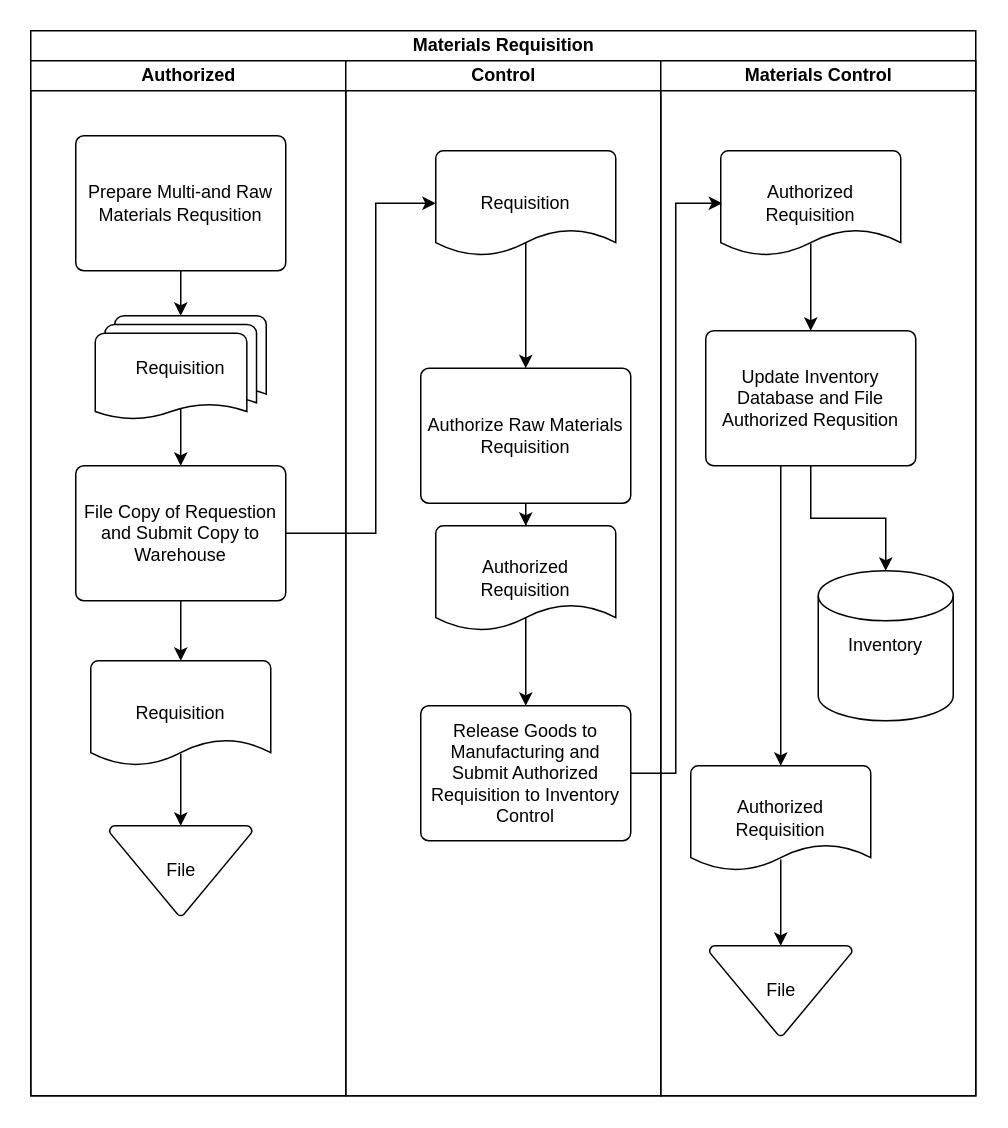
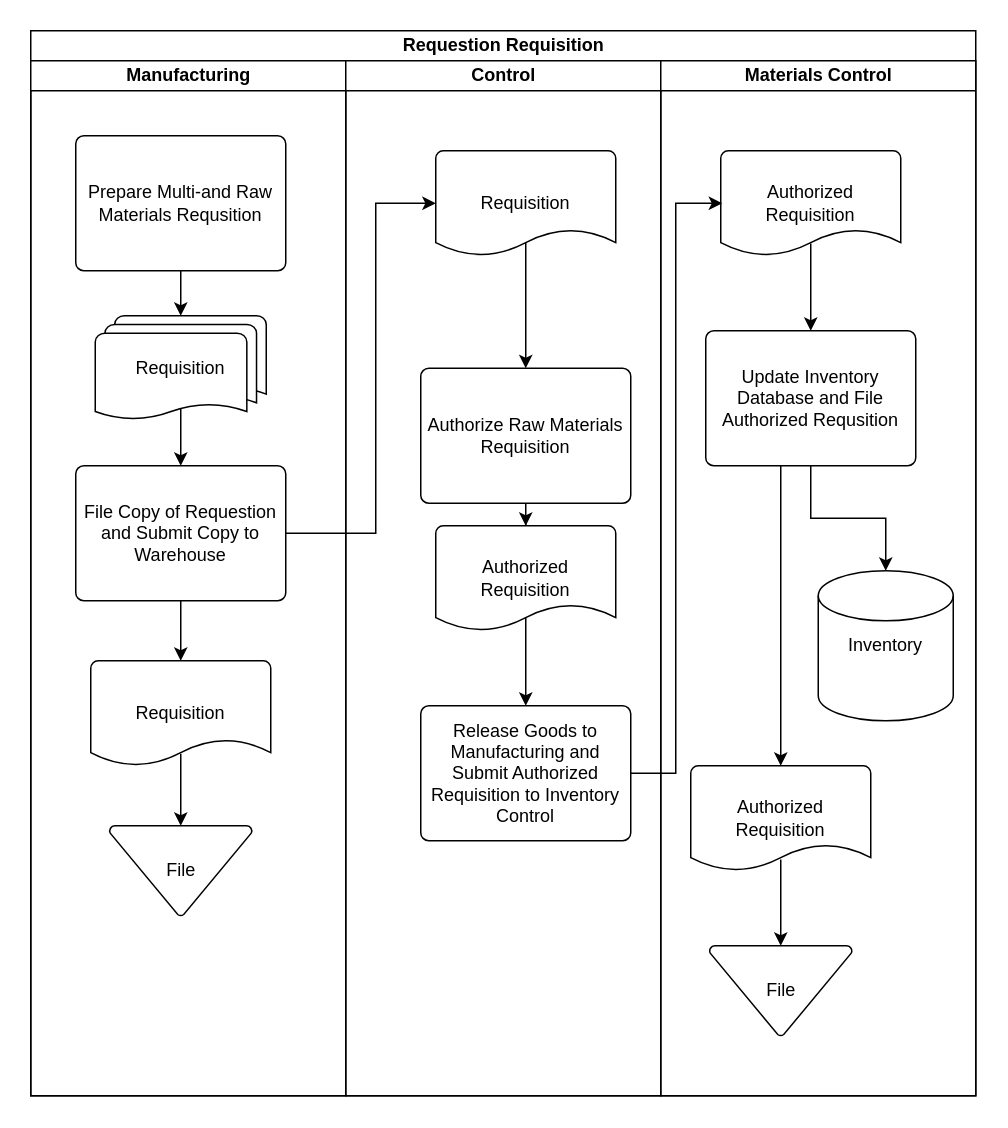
  <mxCell id="0" />
  <mxCell id="1" parent="0" />
- <mxCell id="2" value="Materials Requisition" style="swimlane;html=1;childLayout=stackLayout;startSize=20;fillColor=#ffffff;labelBackgroundColor=#ffffff;" parent="1" vertex="1"><mxGeometry x="20" y="20" width="630" height="710" as="geometry"><mxRectangle x="130" y="80" width="60" height="20" as="alternateBounds" /></mxGeometry></mxCell>
- <mxCell id="3" value="Authorized" style="swimlane;html=1;startSize=20;fillColor=#ffffff;labelBackgroundColor=#ffffff;" parent="2" vertex="1"><mxGeometry y="20" width="210" height="690" as="geometry" /></mxCell>
+ <mxCell id="2" value="Requestion Requisition" style="swimlane;html=1;childLayout=stackLayout;startSize=20;fillColor=#ffffff;labelBackgroundColor=#ffffff;" parent="1" vertex="1"><mxGeometry x="20" y="20" width="630" height="710" as="geometry"><mxRectangle x="130" y="80" width="60" height="20" as="alternateBounds" /></mxGeometry></mxCell>
+ <mxCell id="3" value="Manufacturing" style="swimlane;html=1;startSize=20;fillColor=#ffffff;labelBackgroundColor=#ffffff;" parent="2" vertex="1"><mxGeometry y="20" width="210" height="690" as="geometry" /></mxCell>
  <mxCell id="4" style="edgeStyle=orthogonalEdgeStyle;rounded=0;orthogonalLoop=1;jettySize=auto;html=1;" edge="1" parent="3" source="5" target="7"><mxGeometry relative="1" as="geometry" /></mxCell>
  <mxCell id="5" value="Prepare Multi-and Raw Materials Requsition" style="strokeWidth=1;html=1;shape=mxgraph.flowchart.process;whiteSpace=wrap;fontSize=12;" parent="3" vertex="1"><mxGeometry x="30" y="50" width="140" height="90" as="geometry" /></mxCell>
  <mxCell id="6" style="edgeStyle=orthogonalEdgeStyle;rounded=0;orthogonalLoop=1;jettySize=auto;html=1;exitX=0.5;exitY=0.88;exitDx=0;exitDy=0;exitPerimeter=0;" edge="1" parent="3" source="7" target="9"><mxGeometry relative="1" as="geometry" /></mxCell>
  <mxCell id="7" value="Requisition" style="strokeWidth=1;html=1;shape=mxgraph.flowchart.multi-document;whiteSpace=wrap;" vertex="1" parent="3"><mxGeometry x="43" y="170" width="114" height="70" as="geometry" /></mxCell>
  <mxCell id="8" style="edgeStyle=orthogonalEdgeStyle;rounded=0;orthogonalLoop=1;jettySize=auto;html=1;" edge="1" parent="3" source="9" target="11"><mxGeometry relative="1" as="geometry" /></mxCell>
  <mxCell id="9" value="File Copy of Requestion and Submit Copy to Warehouse" style="strokeWidth=1;html=1;shape=mxgraph.flowchart.process;whiteSpace=wrap;fontSize=12;" vertex="1" parent="3"><mxGeometry x="30" y="270" width="140" height="90" as="geometry" /></mxCell>
  <mxCell id="10" style="edgeStyle=orthogonalEdgeStyle;rounded=0;orthogonalLoop=1;jettySize=auto;html=1;entryX=0.5;entryY=0;entryDx=0;entryDy=0;entryPerimeter=0;exitX=0.5;exitY=0.886;exitDx=0;exitDy=0;exitPerimeter=0;" edge="1" parent="3" source="11" target="12"><mxGeometry relative="1" as="geometry" /></mxCell>
  <mxCell id="11" value="Requisition" style="strokeWidth=1;html=1;shape=mxgraph.flowchart.document2;whiteSpace=wrap;size=0.25;" vertex="1" parent="3"><mxGeometry x="40" y="400" width="120" height="70" as="geometry" /></mxCell>
  <mxCell id="12" value="File" style="strokeWidth=1;html=1;shape=mxgraph.flowchart.merge_or_storage;whiteSpace=wrap;" vertex="1" parent="3"><mxGeometry x="52.5" y="510" width="95" height="60" as="geometry" /></mxCell>
  <mxCell id="13" value="Control" style="swimlane;html=1;startSize=20;fillColor=#ffffff;labelBackgroundColor=#ffffff;" parent="2" vertex="1"><mxGeometry x="210" y="20" width="210" height="690" as="geometry" /></mxCell>
  <mxCell id="14" style="edgeStyle=orthogonalEdgeStyle;rounded=0;orthogonalLoop=1;jettySize=auto;html=1;" edge="1" parent="13" source="15" target="19"><mxGeometry relative="1" as="geometry" /></mxCell>
  <mxCell id="15" value="Authorize Raw Materials Requisition" style="strokeWidth=1;html=1;shape=mxgraph.flowchart.process;whiteSpace=wrap;fontSize=12;" vertex="1" parent="13"><mxGeometry x="50" y="205" width="140" height="90" as="geometry" /></mxCell>
  <mxCell id="16" style="edgeStyle=orthogonalEdgeStyle;rounded=0;orthogonalLoop=1;jettySize=auto;html=1;exitX=0.5;exitY=0.876;exitDx=0;exitDy=0;exitPerimeter=0;" edge="1" parent="13" source="17" target="15"><mxGeometry relative="1" as="geometry" /></mxCell>
  <mxCell id="17" value="Requisition" style="strokeWidth=1;html=1;shape=mxgraph.flowchart.document2;whiteSpace=wrap;size=0.25;" vertex="1" parent="13"><mxGeometry x="60" y="60" width="120" height="70" as="geometry" /></mxCell>
  <mxCell id="18" style="edgeStyle=orthogonalEdgeStyle;rounded=0;orthogonalLoop=1;jettySize=auto;html=1;exitX=0.5;exitY=0.857;exitDx=0;exitDy=0;exitPerimeter=0;" edge="1" parent="13" source="19" target="20"><mxGeometry relative="1" as="geometry" /></mxCell>
  <mxCell id="19" value="Authorized Requisition" style="strokeWidth=1;html=1;shape=mxgraph.flowchart.document2;whiteSpace=wrap;size=0.25;" vertex="1" parent="13"><mxGeometry x="60" y="310" width="120" height="70" as="geometry" /></mxCell>
  <mxCell id="20" value="Release Goods to Manufacturing and Submit Authorized Requisition to Inventory Control" style="strokeWidth=1;html=1;shape=mxgraph.flowchart.process;whiteSpace=wrap;fontSize=12;" vertex="1" parent="13"><mxGeometry x="50" y="430" width="140" height="90" as="geometry" /></mxCell>
  <mxCell id="21" value="Materials Control" style="swimlane;html=1;startSize=20;fillColor=#ffffff;labelBackgroundColor=#ffffff;" vertex="1" parent="2"><mxGeometry x="420" y="20" width="210" height="690" as="geometry" /></mxCell>
  <mxCell id="22" style="edgeStyle=orthogonalEdgeStyle;rounded=0;orthogonalLoop=1;jettySize=auto;html=1;entryX=0.5;entryY=0;entryDx=0;entryDy=0;entryPerimeter=0;exitX=0.5;exitY=0.884;exitDx=0;exitDy=0;exitPerimeter=0;" edge="1" parent="21" source="23" target="26"><mxGeometry relative="1" as="geometry" /></mxCell>
  <mxCell id="23" value="Authorized Requisition" style="strokeWidth=1;html=1;shape=mxgraph.flowchart.document2;whiteSpace=wrap;size=0.25;" vertex="1" parent="21"><mxGeometry x="40" y="60" width="120" height="70" as="geometry" /></mxCell>
  <mxCell id="24" style="edgeStyle=orthogonalEdgeStyle;rounded=0;orthogonalLoop=1;jettySize=auto;html=1;entryX=0.5;entryY=0;entryDx=0;entryDy=0;entryPerimeter=0;" edge="1" parent="21" source="26" target="27"><mxGeometry relative="1" as="geometry" /></mxCell>
  <mxCell id="25" style="edgeStyle=orthogonalEdgeStyle;rounded=0;orthogonalLoop=1;jettySize=auto;html=1;" edge="1" parent="21" source="26" target="29"><mxGeometry relative="1" as="geometry"><Array as="points"><mxPoint x="80" y="320" /><mxPoint x="80" y="320" /></Array></mxGeometry></mxCell>
  <mxCell id="26" value="Update Inventory Database and File Authorized Requsition" style="strokeWidth=1;html=1;shape=mxgraph.flowchart.process;whiteSpace=wrap;fontSize=12;" vertex="1" parent="21"><mxGeometry x="30" y="180" width="140" height="90" as="geometry" /></mxCell>
  <mxCell id="27" value="Inventory" style="strokeWidth=1;html=1;shape=mxgraph.flowchart.database;whiteSpace=wrap;" vertex="1" parent="21"><mxGeometry x="105" y="340" width="90" height="100" as="geometry" /></mxCell>
  <mxCell id="28" style="edgeStyle=orthogonalEdgeStyle;rounded=0;orthogonalLoop=1;jettySize=auto;html=1;entryX=0.5;entryY=0;entryDx=0;entryDy=0;entryPerimeter=0;exitX=0.5;exitY=0.893;exitDx=0;exitDy=0;exitPerimeter=0;" edge="1" parent="21" source="29" target="30"><mxGeometry relative="1" as="geometry" /></mxCell>
  <mxCell id="29" value="Authorized Requisition" style="strokeWidth=1;html=1;shape=mxgraph.flowchart.document2;whiteSpace=wrap;size=0.25;" vertex="1" parent="21"><mxGeometry x="20" y="470" width="120" height="70" as="geometry" /></mxCell>
  <mxCell id="30" value="File" style="strokeWidth=1;html=1;shape=mxgraph.flowchart.merge_or_storage;whiteSpace=wrap;" vertex="1" parent="21"><mxGeometry x="32.5" y="590" width="95" height="60" as="geometry" /></mxCell>
  <mxCell id="31" style="edgeStyle=orthogonalEdgeStyle;rounded=0;orthogonalLoop=1;jettySize=auto;html=1;" edge="1" parent="2" source="9" target="17"><mxGeometry relative="1" as="geometry"><Array as="points"><mxPoint x="230" y="335" /><mxPoint x="230" y="115" /></Array></mxGeometry></mxCell>
  <mxCell id="32" style="edgeStyle=orthogonalEdgeStyle;rounded=0;orthogonalLoop=1;jettySize=auto;html=1;entryX=0.008;entryY=0.5;entryDx=0;entryDy=0;entryPerimeter=0;" edge="1" parent="2" source="20" target="23"><mxGeometry relative="1" as="geometry"><Array as="points"><mxPoint x="430" y="495" /><mxPoint x="430" y="115" /></Array></mxGeometry></mxCell>
